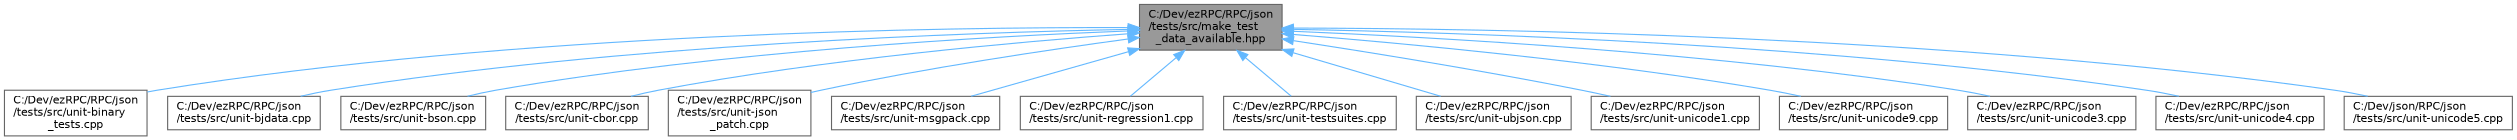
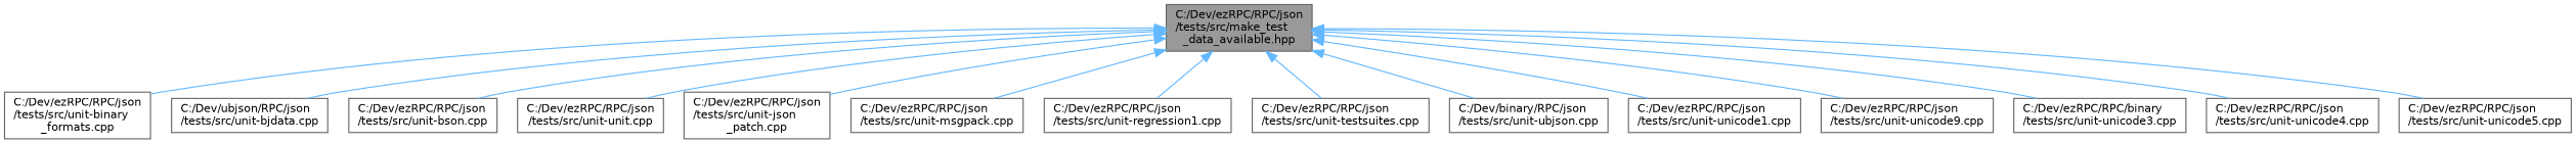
  digraph {
    node [color=grey40 fillcolor=white fontname=Helvetica fontsize=10 shape=box style=filled]
    edge [color=steelblue1 dir=back fontname=Helvetica fontsize=10 labelfontname=Helvetica labelfontsize=10 style=solid]
    n1 [color=gray40 fillcolor=grey60 fontcolor=black height=0.2 label="C:/Dev/ezRPC/RPC/json\l/tests/src/make_test\l_data_available.hpp" width=0.4]
-   n2 [height=0.2 label="C:/Dev/ezRPC/RPC/json\l/tests/src/unit-binary\l_tests.cpp" width=0.4]
-   n3 [height=0.2 label="C:/Dev/ezRPC/RPC/json\l/tests/src/unit-bjdata.cpp" width=0.4]
+   n2 [height=0.2 label="C:/Dev/ezRPC/RPC/json\l/tests/src/unit-binary\l_formats.cpp" width=0.4]
+   n3 [height=0.2 label="C:/Dev/ubjson/RPC/json\l/tests/src/unit-bjdata.cpp" width=0.4]
    n4 [height=0.2 label="C:/Dev/ezRPC/RPC/json\l/tests/src/unit-bson.cpp" width=0.4]
-   n5 [height=0.2 label="C:/Dev/ezRPC/RPC/json\l/tests/src/unit-cbor.cpp" width=0.4]
+   n5 [height=0.2 label="C:/Dev/ezRPC/RPC/json\l/tests/src/unit-unit.cpp" width=0.4]
    n6 [height=0.2 label="C:/Dev/ezRPC/RPC/json\l/tests/src/unit-json\l_patch.cpp" width=0.4]
    n7 [height=0.2 label="C:/Dev/ezRPC/RPC/json\l/tests/src/unit-msgpack.cpp" width=0.4]
    n8 [height=0.2 label="C:/Dev/ezRPC/RPC/json\l/tests/src/unit-regression1.cpp" width=0.4]
    n9 [height=0.2 label="C:/Dev/ezRPC/RPC/json\l/tests/src/unit-testsuites.cpp" width=0.4]
-   n10 [height=0.2 label="C:/Dev/ezRPC/RPC/json\l/tests/src/unit-ubjson.cpp" width=0.4]
+   n10 [height=0.2 label="C:/Dev/binary/RPC/json\l/tests/src/unit-ubjson.cpp" width=0.4]
    n11 [height=0.2 label="C:/Dev/ezRPC/RPC/json\l/tests/src/unit-unicode1.cpp" width=0.4]
    n12 [height=0.2 label="C:/Dev/ezRPC/RPC/json\l/tests/src/unit-unicode9.cpp" width=0.4]
-   n13 [height=0.2 label="C:/Dev/ezRPC/RPC/json\l/tests/src/unit-unicode3.cpp" width=0.4]
+   n13 [height=0.2 label="C:/Dev/ezRPC/RPC/binary\l/tests/src/unit-unicode3.cpp" width=0.4]
    n14 [height=0.2 label="C:/Dev/ezRPC/RPC/json\l/tests/src/unit-unicode4.cpp" width=0.4]
-   n15 [height=0.2 label="C:/Dev/json/RPC/json\l/tests/src/unit-unicode5.cpp" width=0.4]
+   n15 [height=0.2 label="C:/Dev/ezRPC/RPC/json\l/tests/src/unit-unicode5.cpp" width=0.4]
    n1 -> n2
    n1 -> n3
    n1 -> n4
    n1 -> n5
    n1 -> n6
    n1 -> n7
    n1 -> n8
    n1 -> n9
    n1 -> n10
    n1 -> n11
    n1 -> n12
    n1 -> n13
    n1 -> n14
    n1 -> n15
  }
